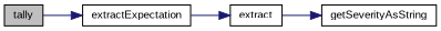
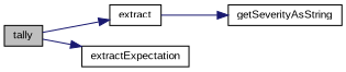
  digraph {
    fontname="Liberation Sans"
    rankdir=LR
    node [color=black fillcolor=white fontname="Liberation Sans" fontsize=10 shape=record style=filled]
    edge [color=midnightblue fontname="Liberation Sans" fontsize=10 labelfontname=Helvetica labelfontsize=10 style=solid]
    n1 [fillcolor=grey75 fontcolor=black height=0.2 label=tally width=0.4]
    n2 [height=0.2 label=extract width=0.4]
    n3 [height=0.2 label=extractExpectation width=0.4]
    n4 [height=0.2 label=getSeverityAsString width=0.4]
-   n3 -> n2
+   n1 -> n2
    n1 -> n3
    n2 -> n4
  }
